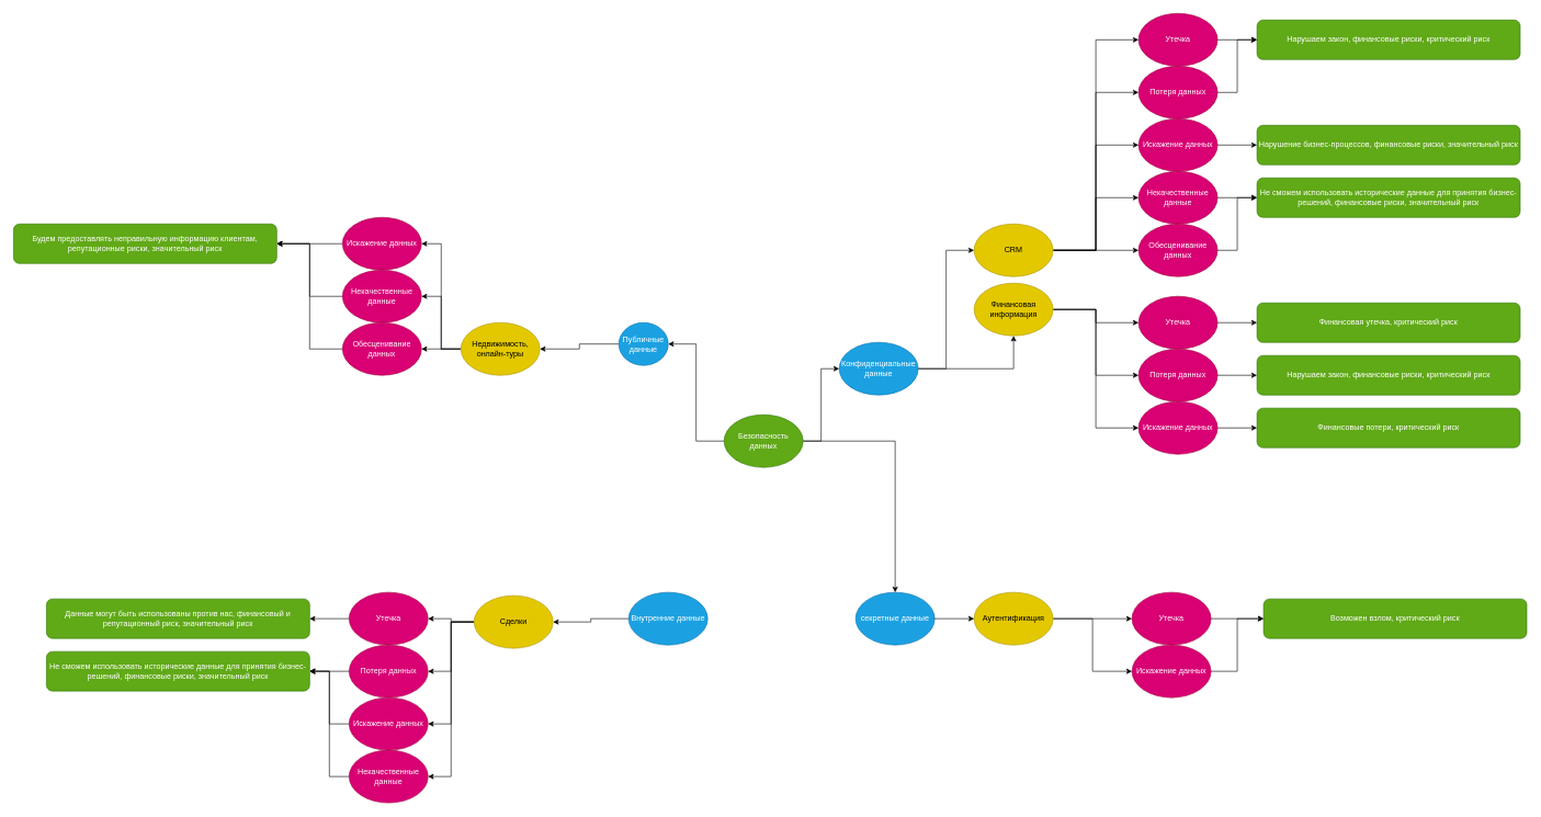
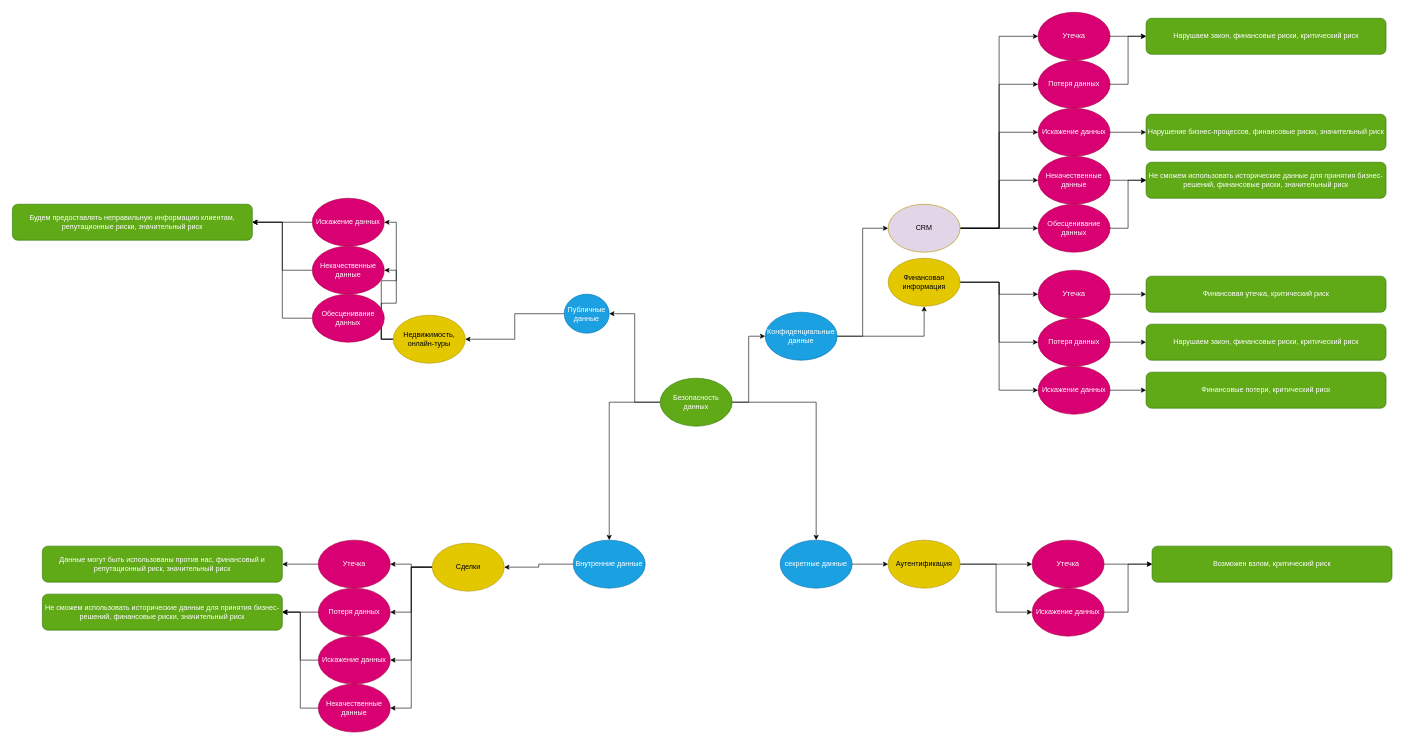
  <mxCell id="0" />
  <mxCell id="1" parent="0" />
+ <mxCell id="2" style="edgeStyle=orthogonalEdgeStyle;rounded=0;orthogonalLoop=1;jettySize=auto;html=1;entryX=0.5;entryY=0;entryDx=0;entryDy=0;exitX=0;exitY=0.5;exitDx=0;exitDy=0;" edge="1" parent="1" source="6" target="8"><mxGeometry relative="1" as="geometry" /></mxCell>
  <mxCell id="3" style="edgeStyle=orthogonalEdgeStyle;rounded=0;orthogonalLoop=1;jettySize=auto;html=1;entryX=1;entryY=0.5;entryDx=0;entryDy=0;exitX=0;exitY=0.5;exitDx=0;exitDy=0;" edge="1" parent="1" source="6" target="10"><mxGeometry relative="1" as="geometry" /></mxCell>
  <mxCell id="4" style="edgeStyle=orthogonalEdgeStyle;rounded=0;orthogonalLoop=1;jettySize=auto;html=1;entryX=0;entryY=0.5;entryDx=0;entryDy=0;exitX=1;exitY=0.5;exitDx=0;exitDy=0;" edge="1" parent="1" source="6" target="13"><mxGeometry relative="1" as="geometry" /></mxCell>
  <mxCell id="5" style="edgeStyle=orthogonalEdgeStyle;rounded=0;orthogonalLoop=1;jettySize=auto;html=1;entryX=0.5;entryY=0;entryDx=0;entryDy=0;" edge="1" parent="1" source="6" target="14"><mxGeometry relative="1" as="geometry" /></mxCell>
  <mxCell id="6" value="Безопасность данных" style="ellipse;whiteSpace=wrap;html=1;fillColor=#60a917;fontColor=#ffffff;strokeColor=#2D7600;" vertex="1" parent="1"><mxGeometry x="1100" y="630" width="120" height="80" as="geometry" /></mxCell>
  <mxCell id="7" style="edgeStyle=orthogonalEdgeStyle;rounded=0;orthogonalLoop=1;jettySize=auto;html=1;entryX=1;entryY=0.5;entryDx=0;entryDy=0;" edge="1" parent="1" source="8" target="29"><mxGeometry relative="1" as="geometry" /></mxCell>
  <mxCell id="8" value="Внутренние данные" style="ellipse;whiteSpace=wrap;html=1;fillColor=#1ba1e2;fontColor=#ffffff;strokeColor=#006EAF;" vertex="1" parent="1"><mxGeometry x="955" y="900" width="120" height="80" as="geometry" /></mxCell>
  <mxCell id="9" style="edgeStyle=orthogonalEdgeStyle;rounded=0;orthogonalLoop=1;jettySize=auto;html=1;entryX=1;entryY=0.5;entryDx=0;entryDy=0;" edge="1" parent="1" source="10" target="18"><mxGeometry relative="1" as="geometry" /></mxCell>
  <mxCell id="10" value="Публичные данные" style="ellipse;whiteSpace=wrap;html=1;fillColor=#1ba1e2;fontColor=#ffffff;strokeColor=#006EAF;" vertex="1" parent="1"><mxGeometry x="940" y="490" width="75" height="65" as="geometry" /></mxCell>
  <mxCell id="11" style="edgeStyle=orthogonalEdgeStyle;rounded=0;orthogonalLoop=1;jettySize=auto;html=1;entryX=0;entryY=0.5;entryDx=0;entryDy=0;" edge="1" parent="1" source="13" target="24"><mxGeometry relative="1" as="geometry" /></mxCell>
  <mxCell id="12" style="edgeStyle=orthogonalEdgeStyle;rounded=0;orthogonalLoop=1;jettySize=auto;html=1;" edge="1" parent="1" source="13" target="37"><mxGeometry relative="1" as="geometry" /></mxCell>
  <mxCell id="13" value="Конфиденциальные данные" style="ellipse;whiteSpace=wrap;html=1;fillColor=#1ba1e2;fontColor=#ffffff;strokeColor=#006EAF;" vertex="1" parent="1"><mxGeometry x="1275" y="520" width="120" height="80" as="geometry" /></mxCell>
  <mxCell id="14" value="секретные данные" style="ellipse;whiteSpace=wrap;html=1;fillColor=#1ba1e2;fontColor=#ffffff;strokeColor=#006EAF;" vertex="1" parent="1"><mxGeometry x="1300" y="900" width="120" height="80" as="geometry" /></mxCell>
  <mxCell id="15" style="edgeStyle=orthogonalEdgeStyle;rounded=0;orthogonalLoop=1;jettySize=auto;html=1;entryX=1;entryY=0.5;entryDx=0;entryDy=0;" edge="1" parent="1" source="18" target="53"><mxGeometry relative="1" as="geometry" /></mxCell>
  <mxCell id="16" style="edgeStyle=orthogonalEdgeStyle;rounded=0;orthogonalLoop=1;jettySize=auto;html=1;entryX=1;entryY=0.5;entryDx=0;entryDy=0;" edge="1" parent="1" source="18" target="63"><mxGeometry relative="1" as="geometry" /></mxCell>
  <mxCell id="17" style="edgeStyle=orthogonalEdgeStyle;rounded=0;orthogonalLoop=1;jettySize=auto;html=1;entryX=1;entryY=0.5;entryDx=0;entryDy=0;" edge="1" parent="1" source="18" target="69"><mxGeometry relative="1" as="geometry" /></mxCell>
- <mxCell id="18" value="Недвижимость, онлайн-туры" style="ellipse;whiteSpace=wrap;html=1;fillColor=#e3c800;fontColor=#000000;strokeColor=#B09500;" vertex="1" parent="1"><mxGeometry x="700" y="490" width="120" height="80" as="geometry" /></mxCell>
+ <mxCell id="18" value="Недвижимость, онлайн-туры" style="ellipse;whiteSpace=wrap;html=1;fillColor=#e3c800;fontColor=#000000;strokeColor=#B09500;" vertex="1" parent="1"><mxGeometry x="655" y="525" width="120" height="80" as="geometry" /></mxCell>
  <mxCell id="19" style="edgeStyle=orthogonalEdgeStyle;rounded=0;orthogonalLoop=1;jettySize=auto;html=1;entryX=0;entryY=0.5;entryDx=0;entryDy=0;" edge="1" parent="1" source="24" target="57"><mxGeometry relative="1" as="geometry" /></mxCell>
  <mxCell id="20" style="edgeStyle=orthogonalEdgeStyle;rounded=0;orthogonalLoop=1;jettySize=auto;html=1;entryX=0;entryY=0.5;entryDx=0;entryDy=0;" edge="1" parent="1" source="24" target="41"><mxGeometry relative="1" as="geometry" /></mxCell>
  <mxCell id="21" style="edgeStyle=orthogonalEdgeStyle;rounded=0;orthogonalLoop=1;jettySize=auto;html=1;entryX=0;entryY=0.5;entryDx=0;entryDy=0;" edge="1" parent="1" source="24" target="51"><mxGeometry relative="1" as="geometry" /></mxCell>
  <mxCell id="22" style="edgeStyle=orthogonalEdgeStyle;rounded=0;orthogonalLoop=1;jettySize=auto;html=1;entryX=0;entryY=0.5;entryDx=0;entryDy=0;" edge="1" parent="1" source="24" target="65"><mxGeometry relative="1" as="geometry" /></mxCell>
  <mxCell id="23" style="edgeStyle=orthogonalEdgeStyle;rounded=0;orthogonalLoop=1;jettySize=auto;html=1;entryX=0;entryY=0.5;entryDx=0;entryDy=0;" edge="1" parent="1" source="24" target="67"><mxGeometry relative="1" as="geometry" /></mxCell>
- <mxCell id="24" value="CRM" style="ellipse;whiteSpace=wrap;html=1;fillColor=#e3c800;fontColor=#000000;strokeColor=#B09500;" vertex="1" parent="1"><mxGeometry x="1480" y="340" width="120" height="80" as="geometry" /></mxCell>
+ <mxCell id="24" value="CRM" style="ellipse;whiteSpace=wrap;html=1;fillColor=#e1d5e7;fontColor=#000000;strokeColor=#B09500;" vertex="1" parent="1"><mxGeometry x="1480" y="340" width="120" height="80" as="geometry" /></mxCell>
  <mxCell id="25" style="edgeStyle=orthogonalEdgeStyle;rounded=0;orthogonalLoop=1;jettySize=auto;html=1;entryX=1;entryY=0.5;entryDx=0;entryDy=0;" edge="1" parent="1" source="29" target="39"><mxGeometry relative="1" as="geometry" /></mxCell>
  <mxCell id="26" style="edgeStyle=orthogonalEdgeStyle;rounded=0;orthogonalLoop=1;jettySize=auto;html=1;entryX=1;entryY=0.5;entryDx=0;entryDy=0;" edge="1" parent="1" source="29" target="47"><mxGeometry relative="1" as="geometry" /></mxCell>
  <mxCell id="27" style="edgeStyle=orthogonalEdgeStyle;rounded=0;orthogonalLoop=1;jettySize=auto;html=1;entryX=1;entryY=0.5;entryDx=0;entryDy=0;" edge="1" parent="1" source="29" target="55"><mxGeometry relative="1" as="geometry" /></mxCell>
  <mxCell id="28" style="edgeStyle=orthogonalEdgeStyle;rounded=0;orthogonalLoop=1;jettySize=auto;html=1;entryX=1;entryY=0.5;entryDx=0;entryDy=0;" edge="1" parent="1" source="29" target="71"><mxGeometry relative="1" as="geometry" /></mxCell>
  <mxCell id="29" value="Сделки" style="ellipse;whiteSpace=wrap;html=1;fillColor=#e3c800;fontColor=#000000;strokeColor=#B09500;" vertex="1" parent="1"><mxGeometry x="720" y="905" width="120" height="80" as="geometry" /></mxCell>
  <mxCell id="30" style="edgeStyle=orthogonalEdgeStyle;rounded=0;orthogonalLoop=1;jettySize=auto;html=1;entryX=0;entryY=0.5;entryDx=0;entryDy=0;" edge="1" parent="1" source="32" target="45"><mxGeometry relative="1" as="geometry" /></mxCell>
  <mxCell id="31" style="edgeStyle=orthogonalEdgeStyle;rounded=0;orthogonalLoop=1;jettySize=auto;html=1;entryX=0;entryY=0.5;entryDx=0;entryDy=0;" edge="1" parent="1" source="32" target="61"><mxGeometry relative="1" as="geometry" /></mxCell>
  <mxCell id="32" value="Аутентификация" style="ellipse;whiteSpace=wrap;html=1;fillColor=#e3c800;fontColor=#000000;strokeColor=#B09500;" vertex="1" parent="1"><mxGeometry x="1480" y="900" width="120" height="80" as="geometry" /></mxCell>
  <mxCell id="33" style="edgeStyle=orthogonalEdgeStyle;rounded=0;orthogonalLoop=1;jettySize=auto;html=1;entryX=0;entryY=0.5;entryDx=0;entryDy=0;" edge="1" parent="1" source="14" target="32"><mxGeometry relative="1" as="geometry" /></mxCell>
  <mxCell id="34" style="edgeStyle=orthogonalEdgeStyle;rounded=0;orthogonalLoop=1;jettySize=auto;html=1;entryX=0;entryY=0.5;entryDx=0;entryDy=0;" edge="1" parent="1" source="37" target="43"><mxGeometry relative="1" as="geometry" /></mxCell>
  <mxCell id="35" style="edgeStyle=orthogonalEdgeStyle;rounded=0;orthogonalLoop=1;jettySize=auto;html=1;entryX=0;entryY=0.5;entryDx=0;entryDy=0;" edge="1" parent="1" source="37" target="49"><mxGeometry relative="1" as="geometry" /></mxCell>
  <mxCell id="36" style="edgeStyle=orthogonalEdgeStyle;rounded=0;orthogonalLoop=1;jettySize=auto;html=1;entryX=0;entryY=0.5;entryDx=0;entryDy=0;" edge="1" parent="1" source="37" target="59"><mxGeometry relative="1" as="geometry" /></mxCell>
  <mxCell id="37" value="Финансовая информация" style="ellipse;whiteSpace=wrap;html=1;fillColor=#e3c800;fontColor=#000000;strokeColor=#B09500;" vertex="1" parent="1"><mxGeometry x="1480" y="430" width="120" height="80" as="geometry" /></mxCell>
  <mxCell id="38" style="edgeStyle=orthogonalEdgeStyle;rounded=0;orthogonalLoop=1;jettySize=auto;html=1;entryX=1;entryY=0.5;entryDx=0;entryDy=0;" edge="1" parent="1" source="39" target="73"><mxGeometry relative="1" as="geometry" /></mxCell>
  <mxCell id="39" value="Утечка" style="ellipse;whiteSpace=wrap;html=1;fillColor=#d80073;strokeColor=#A50040;fontColor=#ffffff;" vertex="1" parent="1"><mxGeometry x="530" y="900" width="120" height="80" as="geometry" /></mxCell>
  <mxCell id="40" style="edgeStyle=orthogonalEdgeStyle;rounded=0;orthogonalLoop=1;jettySize=auto;html=1;entryX=0;entryY=0.5;entryDx=0;entryDy=0;" edge="1" parent="1" source="41" target="81"><mxGeometry relative="1" as="geometry" /></mxCell>
  <mxCell id="41" value="Утечка" style="ellipse;whiteSpace=wrap;html=1;fillColor=#d80073;strokeColor=#A50040;fontColor=#ffffff;" vertex="1" parent="1"><mxGeometry x="1730" y="20" width="120" height="80" as="geometry" /></mxCell>
  <mxCell id="42" style="edgeStyle=orthogonalEdgeStyle;rounded=0;orthogonalLoop=1;jettySize=auto;html=1;entryX=0;entryY=0.5;entryDx=0;entryDy=0;" edge="1" parent="1" source="43" target="78"><mxGeometry relative="1" as="geometry" /></mxCell>
  <mxCell id="43" value="Утечка" style="ellipse;whiteSpace=wrap;html=1;fillColor=#d80073;strokeColor=#A50040;fontColor=#ffffff;" vertex="1" parent="1"><mxGeometry x="1730" y="450" width="120" height="80" as="geometry" /></mxCell>
  <mxCell id="44" style="edgeStyle=orthogonalEdgeStyle;rounded=0;orthogonalLoop=1;jettySize=auto;html=1;entryX=0;entryY=0.5;entryDx=0;entryDy=0;" edge="1" parent="1" source="45" target="75"><mxGeometry relative="1" as="geometry" /></mxCell>
  <mxCell id="45" value="Утечка" style="ellipse;whiteSpace=wrap;html=1;fillColor=#d80073;strokeColor=#A50040;fontColor=#ffffff;" vertex="1" parent="1"><mxGeometry x="1720" y="900" width="120" height="80" as="geometry" /></mxCell>
  <mxCell id="46" style="edgeStyle=orthogonalEdgeStyle;rounded=0;orthogonalLoop=1;jettySize=auto;html=1;entryX=1;entryY=0.5;entryDx=0;entryDy=0;" edge="1" parent="1" source="47" target="74"><mxGeometry relative="1" as="geometry" /></mxCell>
  <mxCell id="47" value="Потеря данных" style="ellipse;whiteSpace=wrap;html=1;fillColor=#d80073;strokeColor=#A50040;fontColor=#ffffff;" vertex="1" parent="1"><mxGeometry x="530" y="980" width="120" height="80" as="geometry" /></mxCell>
  <mxCell id="48" style="edgeStyle=orthogonalEdgeStyle;rounded=0;orthogonalLoop=1;jettySize=auto;html=1;entryX=0;entryY=0.5;entryDx=0;entryDy=0;" edge="1" parent="1" source="49" target="77"><mxGeometry relative="1" as="geometry" /></mxCell>
  <mxCell id="49" value="Потеря данных" style="ellipse;whiteSpace=wrap;html=1;fillColor=#d80073;strokeColor=#A50040;fontColor=#ffffff;" vertex="1" parent="1"><mxGeometry x="1730" y="530" width="120" height="80" as="geometry" /></mxCell>
  <mxCell id="50" style="edgeStyle=orthogonalEdgeStyle;rounded=0;orthogonalLoop=1;jettySize=auto;html=1;entryX=0;entryY=0.5;entryDx=0;entryDy=0;" edge="1" parent="1" source="51" target="81"><mxGeometry relative="1" as="geometry"><mxPoint x="1910" y="140" as="targetPoint" /></mxGeometry></mxCell>
  <mxCell id="51" value="Потеря данных" style="ellipse;whiteSpace=wrap;html=1;fillColor=#d80073;strokeColor=#A50040;fontColor=#ffffff;" vertex="1" parent="1"><mxGeometry x="1730" y="100" width="120" height="80" as="geometry" /></mxCell>
  <mxCell id="52" style="edgeStyle=orthogonalEdgeStyle;rounded=0;orthogonalLoop=1;jettySize=auto;html=1;entryX=1;entryY=0.5;entryDx=0;entryDy=0;" edge="1" parent="1" source="53" target="72"><mxGeometry relative="1" as="geometry" /></mxCell>
  <mxCell id="53" value="Искажение данных" style="ellipse;whiteSpace=wrap;html=1;fillColor=#d80073;strokeColor=#A50040;fontColor=#ffffff;" vertex="1" parent="1"><mxGeometry x="520" y="330" width="120" height="80" as="geometry" /></mxCell>
  <mxCell id="54" style="edgeStyle=orthogonalEdgeStyle;rounded=0;orthogonalLoop=1;jettySize=auto;html=1;entryX=1;entryY=0.5;entryDx=0;entryDy=0;" edge="1" parent="1" source="55" target="74"><mxGeometry relative="1" as="geometry" /></mxCell>
  <mxCell id="55" value="Искажение данных" style="ellipse;whiteSpace=wrap;html=1;fillColor=#d80073;strokeColor=#A50040;fontColor=#ffffff;" vertex="1" parent="1"><mxGeometry x="530" y="1060" width="120" height="80" as="geometry" /></mxCell>
  <mxCell id="56" style="edgeStyle=orthogonalEdgeStyle;rounded=0;orthogonalLoop=1;jettySize=auto;html=1;entryX=0;entryY=0.5;entryDx=0;entryDy=0;" edge="1" parent="1" source="57" target="80"><mxGeometry relative="1" as="geometry" /></mxCell>
  <mxCell id="57" value="Искажение данных" style="ellipse;whiteSpace=wrap;html=1;fillColor=#d80073;strokeColor=#A50040;fontColor=#ffffff;" vertex="1" parent="1"><mxGeometry x="1730" y="180" width="120" height="80" as="geometry" /></mxCell>
  <mxCell id="58" style="edgeStyle=orthogonalEdgeStyle;rounded=0;orthogonalLoop=1;jettySize=auto;html=1;entryX=0;entryY=0.5;entryDx=0;entryDy=0;" edge="1" parent="1" source="59" target="76"><mxGeometry relative="1" as="geometry" /></mxCell>
  <mxCell id="59" value="Искажение данных" style="ellipse;whiteSpace=wrap;html=1;fillColor=#d80073;strokeColor=#A50040;fontColor=#ffffff;" vertex="1" parent="1"><mxGeometry x="1730" y="610" width="120" height="80" as="geometry" /></mxCell>
  <mxCell id="60" style="edgeStyle=orthogonalEdgeStyle;rounded=0;orthogonalLoop=1;jettySize=auto;html=1;entryX=0;entryY=0.5;entryDx=0;entryDy=0;" edge="1" parent="1" source="61" target="75"><mxGeometry relative="1" as="geometry"><mxPoint x="1920" y="1020" as="targetPoint" /></mxGeometry></mxCell>
  <mxCell id="61" value="Искажение данных" style="ellipse;whiteSpace=wrap;html=1;fillColor=#d80073;strokeColor=#A50040;fontColor=#ffffff;" vertex="1" parent="1"><mxGeometry x="1720" y="980" width="120" height="80" as="geometry" /></mxCell>
  <mxCell id="62" style="edgeStyle=orthogonalEdgeStyle;rounded=0;orthogonalLoop=1;jettySize=auto;html=1;entryX=1;entryY=0.5;entryDx=0;entryDy=0;" edge="1" parent="1" source="63" target="72"><mxGeometry relative="1" as="geometry" /></mxCell>
  <mxCell id="63" value="Некачественные данные" style="ellipse;whiteSpace=wrap;html=1;fillColor=#d80073;strokeColor=#A50040;fontColor=#ffffff;" vertex="1" parent="1"><mxGeometry x="520" y="410" width="120" height="80" as="geometry" /></mxCell>
  <mxCell id="64" style="edgeStyle=orthogonalEdgeStyle;rounded=0;orthogonalLoop=1;jettySize=auto;html=1;entryX=0;entryY=0.5;entryDx=0;entryDy=0;" edge="1" parent="1" source="65" target="79"><mxGeometry relative="1" as="geometry" /></mxCell>
  <mxCell id="65" value="Некачественные данные" style="ellipse;whiteSpace=wrap;html=1;fillColor=#d80073;strokeColor=#A50040;fontColor=#ffffff;" vertex="1" parent="1"><mxGeometry x="1730" y="260" width="120" height="80" as="geometry" /></mxCell>
  <mxCell id="66" style="edgeStyle=orthogonalEdgeStyle;rounded=0;orthogonalLoop=1;jettySize=auto;html=1;entryX=0;entryY=0.5;entryDx=0;entryDy=0;" edge="1" parent="1" source="67" target="79"><mxGeometry relative="1" as="geometry" /></mxCell>
  <mxCell id="67" value="Обесценивание данных" style="ellipse;whiteSpace=wrap;html=1;fillColor=#d80073;strokeColor=#A50040;fontColor=#ffffff;" vertex="1" parent="1"><mxGeometry x="1730" y="340" width="120" height="80" as="geometry" /></mxCell>
  <mxCell id="68" style="edgeStyle=orthogonalEdgeStyle;rounded=0;orthogonalLoop=1;jettySize=auto;html=1;entryX=1;entryY=0.5;entryDx=0;entryDy=0;" edge="1" parent="1" source="69" target="72"><mxGeometry relative="1" as="geometry" /></mxCell>
  <mxCell id="69" value="Обесценивание данных" style="ellipse;whiteSpace=wrap;html=1;fillColor=#d80073;strokeColor=#A50040;fontColor=#ffffff;" vertex="1" parent="1"><mxGeometry x="520" y="490" width="120" height="80" as="geometry" /></mxCell>
  <mxCell id="70" style="edgeStyle=orthogonalEdgeStyle;rounded=0;orthogonalLoop=1;jettySize=auto;html=1;entryX=1;entryY=0.5;entryDx=0;entryDy=0;" edge="1" parent="1" source="71" target="74"><mxGeometry relative="1" as="geometry"><mxPoint x="470" y="1180" as="targetPoint" /></mxGeometry></mxCell>
  <mxCell id="71" value="Некачественные данные" style="ellipse;whiteSpace=wrap;html=1;fillColor=#d80073;strokeColor=#A50040;fontColor=#ffffff;" vertex="1" parent="1"><mxGeometry x="530" y="1140" width="120" height="80" as="geometry" /></mxCell>
  <mxCell id="72" value="Будем предоставлять неправильную информацию клиентам, репутационные риски, значительный риск" style="rounded=1;whiteSpace=wrap;html=1;fillColor=#60a917;fontColor=#ffffff;strokeColor=#2D7600;" vertex="1" parent="1"><mxGeometry x="20" y="340" width="400" height="60" as="geometry" /></mxCell>
  <mxCell id="73" value="Данные могут быть использованы против нас, финансовый и репутационный риск, значительный риск" style="rounded=1;whiteSpace=wrap;html=1;fillColor=#60a917;fontColor=#ffffff;strokeColor=#2D7600;" vertex="1" parent="1"><mxGeometry x="70" y="910" width="400" height="60" as="geometry" /></mxCell>
  <mxCell id="74" value="Не сможем использовать исторические данные для принятия бизнес-решений, финансовые риски, значительный риск" style="rounded=1;whiteSpace=wrap;html=1;fillColor=#60a917;fontColor=#ffffff;strokeColor=#2D7600;" vertex="1" parent="1"><mxGeometry x="70" y="990" width="400" height="60" as="geometry" /></mxCell>
  <mxCell id="75" value="Возможен взлом, критический риск" style="rounded=1;whiteSpace=wrap;html=1;fillColor=#60a917;fontColor=#ffffff;strokeColor=#2D7600;" vertex="1" parent="1"><mxGeometry x="1920" y="910" width="400" height="60" as="geometry" /></mxCell>
  <mxCell id="76" value="Финансовые потери, критический риск" style="rounded=1;whiteSpace=wrap;html=1;fillColor=#60a917;fontColor=#ffffff;strokeColor=#2D7600;" vertex="1" parent="1"><mxGeometry x="1910" y="620" width="400" height="60" as="geometry" /></mxCell>
  <mxCell id="77" value="Нарушаем закон, финансовые риски, критический риск" style="rounded=1;whiteSpace=wrap;html=1;fillColor=#60a917;fontColor=#ffffff;strokeColor=#2D7600;" vertex="1" parent="1"><mxGeometry x="1910" y="540" width="400" height="60" as="geometry" /></mxCell>
  <mxCell id="78" value="Финансовая утечка, критический риск" style="rounded=1;whiteSpace=wrap;html=1;fillColor=#60a917;fontColor=#ffffff;strokeColor=#2D7600;" vertex="1" parent="1"><mxGeometry x="1910" y="460" width="400" height="60" as="geometry" /></mxCell>
  <mxCell id="79" value="Не сможем использовать исторические данные для принятия бизнес-решений, финансовые риски, значительный риск" style="rounded=1;whiteSpace=wrap;html=1;fillColor=#60a917;fontColor=#ffffff;strokeColor=#2D7600;" vertex="1" parent="1"><mxGeometry x="1910" y="270" width="400" height="60" as="geometry" /></mxCell>
  <mxCell id="80" value="Нарушение бизнес-процессов, финансовые риски, значительный риск" style="rounded=1;whiteSpace=wrap;html=1;fillColor=#60a917;fontColor=#ffffff;strokeColor=#2D7600;" vertex="1" parent="1"><mxGeometry x="1910" y="190" width="400" height="60" as="geometry" /></mxCell>
  <mxCell id="81" value="Нарушаем закон, финансовые риски, критический риск" style="rounded=1;whiteSpace=wrap;html=1;fillColor=#60a917;fontColor=#ffffff;strokeColor=#2D7600;" vertex="1" parent="1"><mxGeometry x="1910" y="30" width="400" height="60" as="geometry" /></mxCell>
